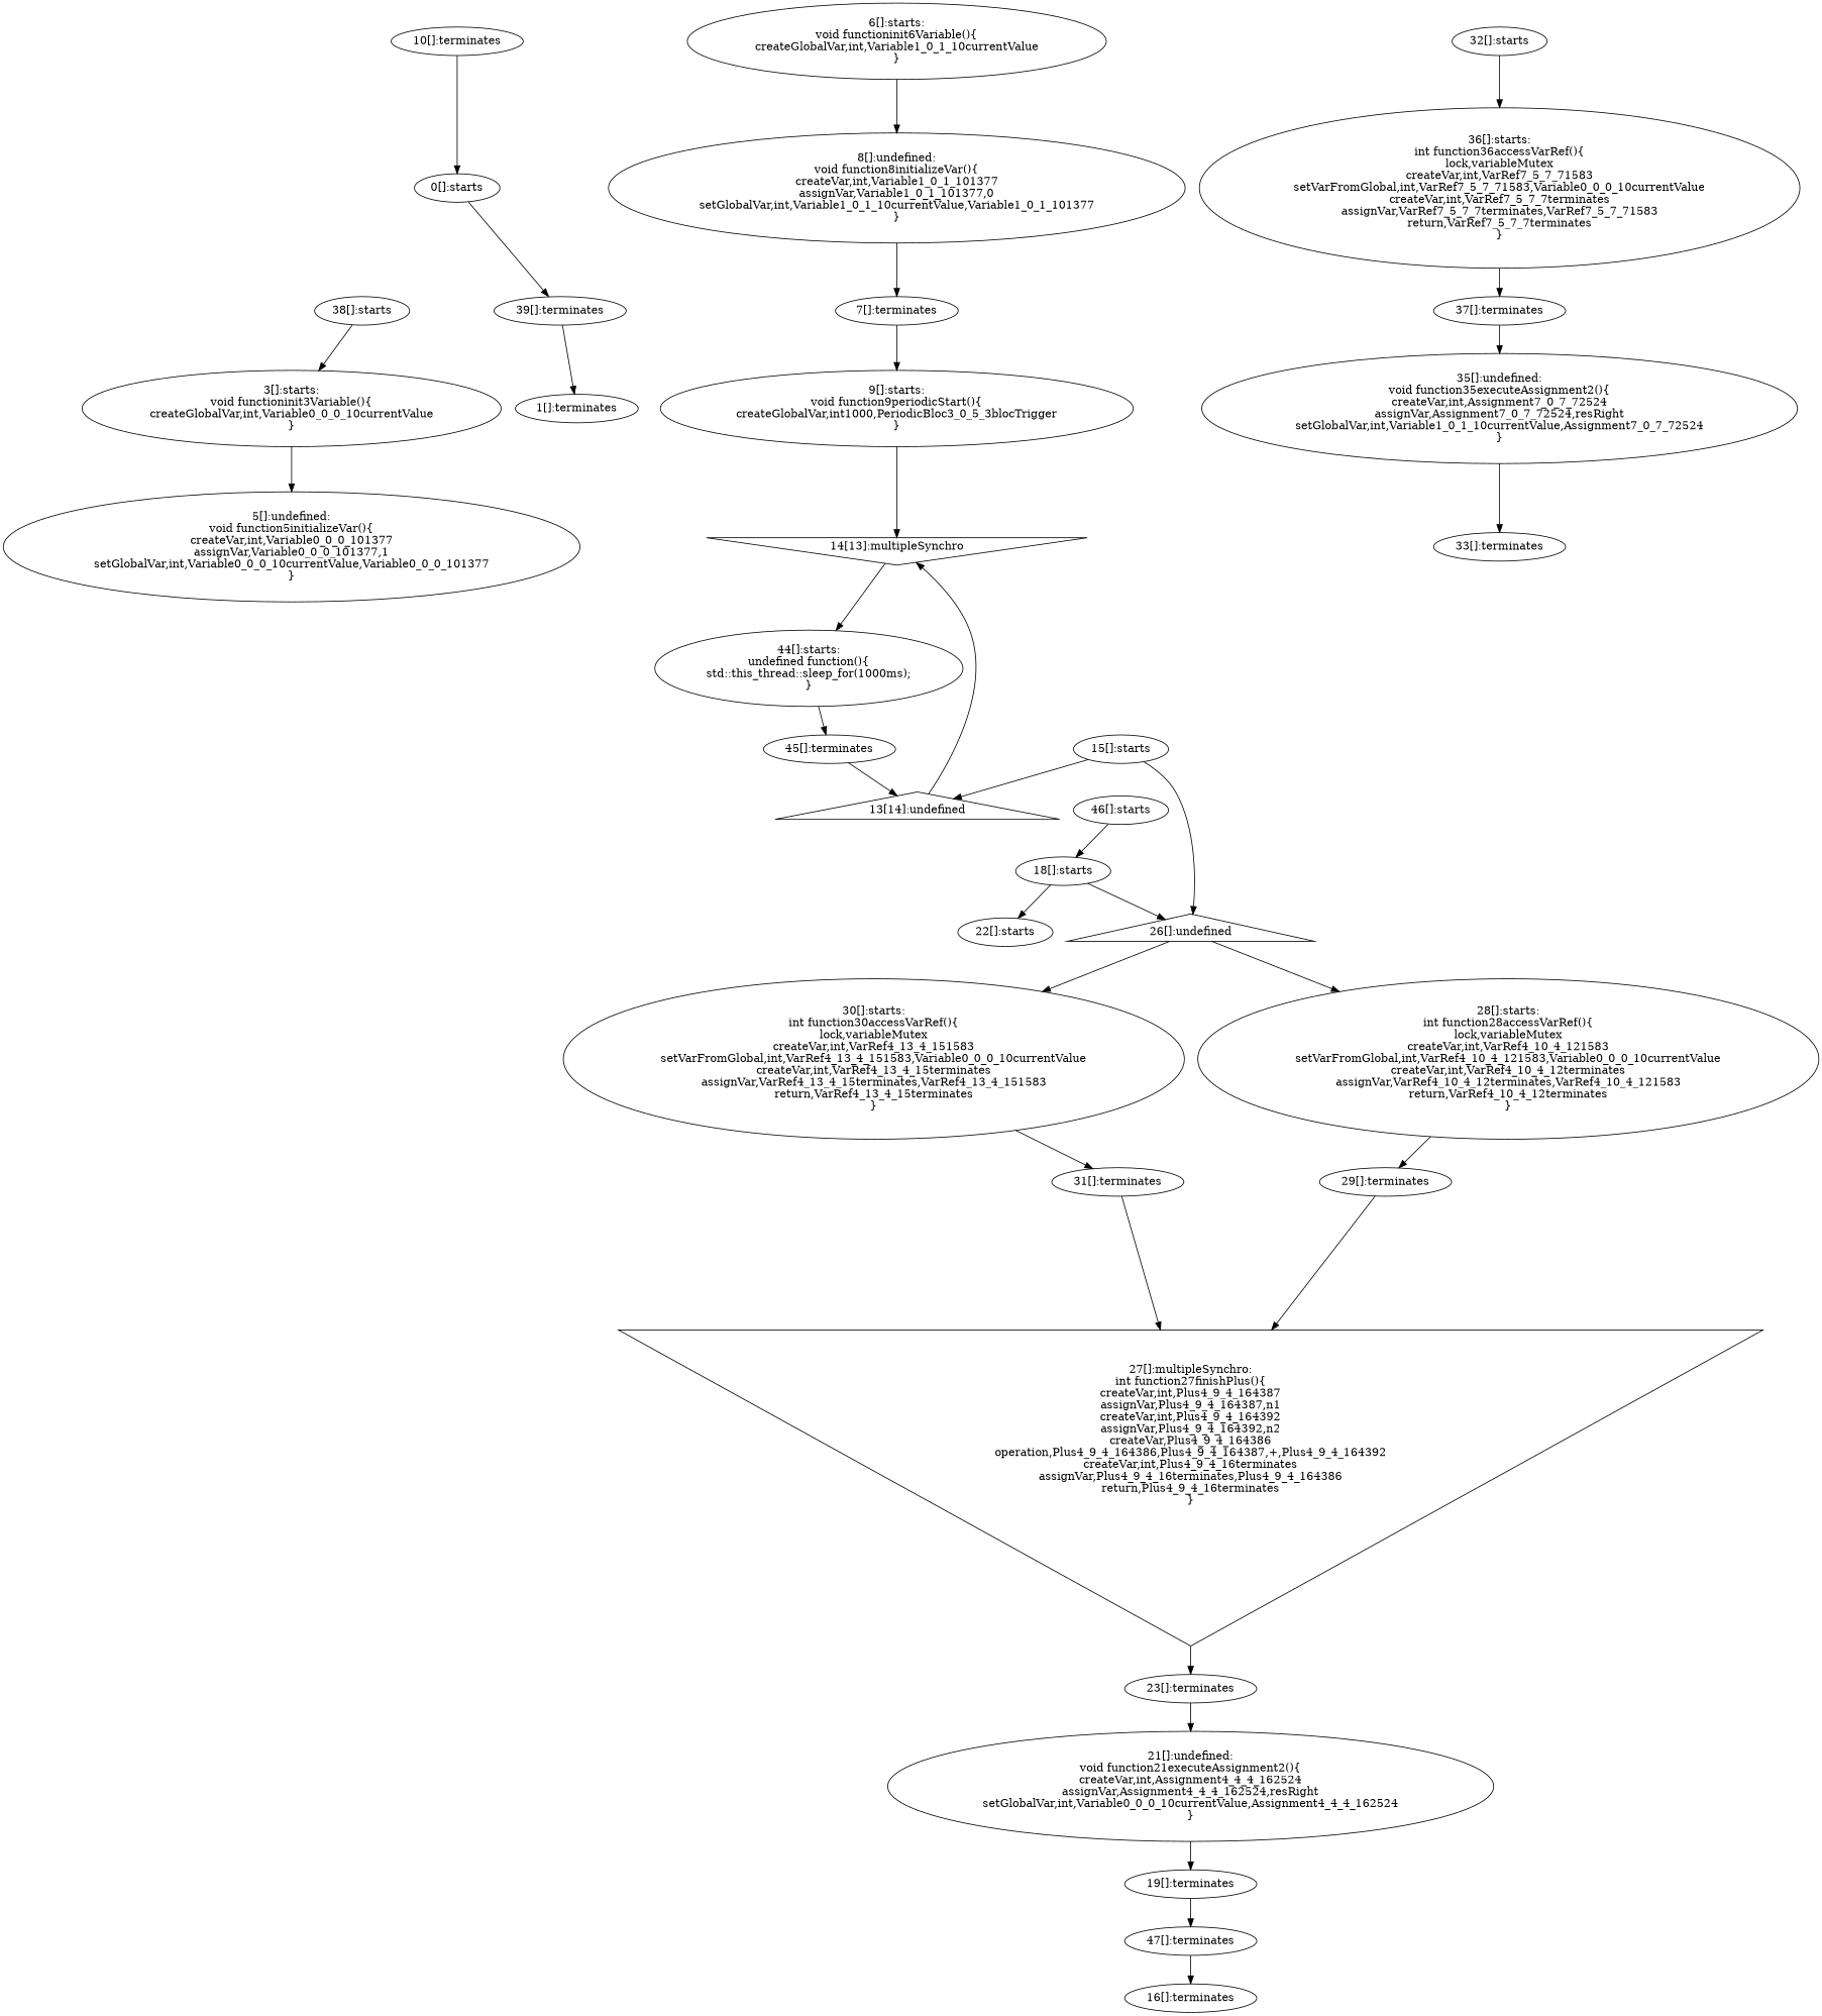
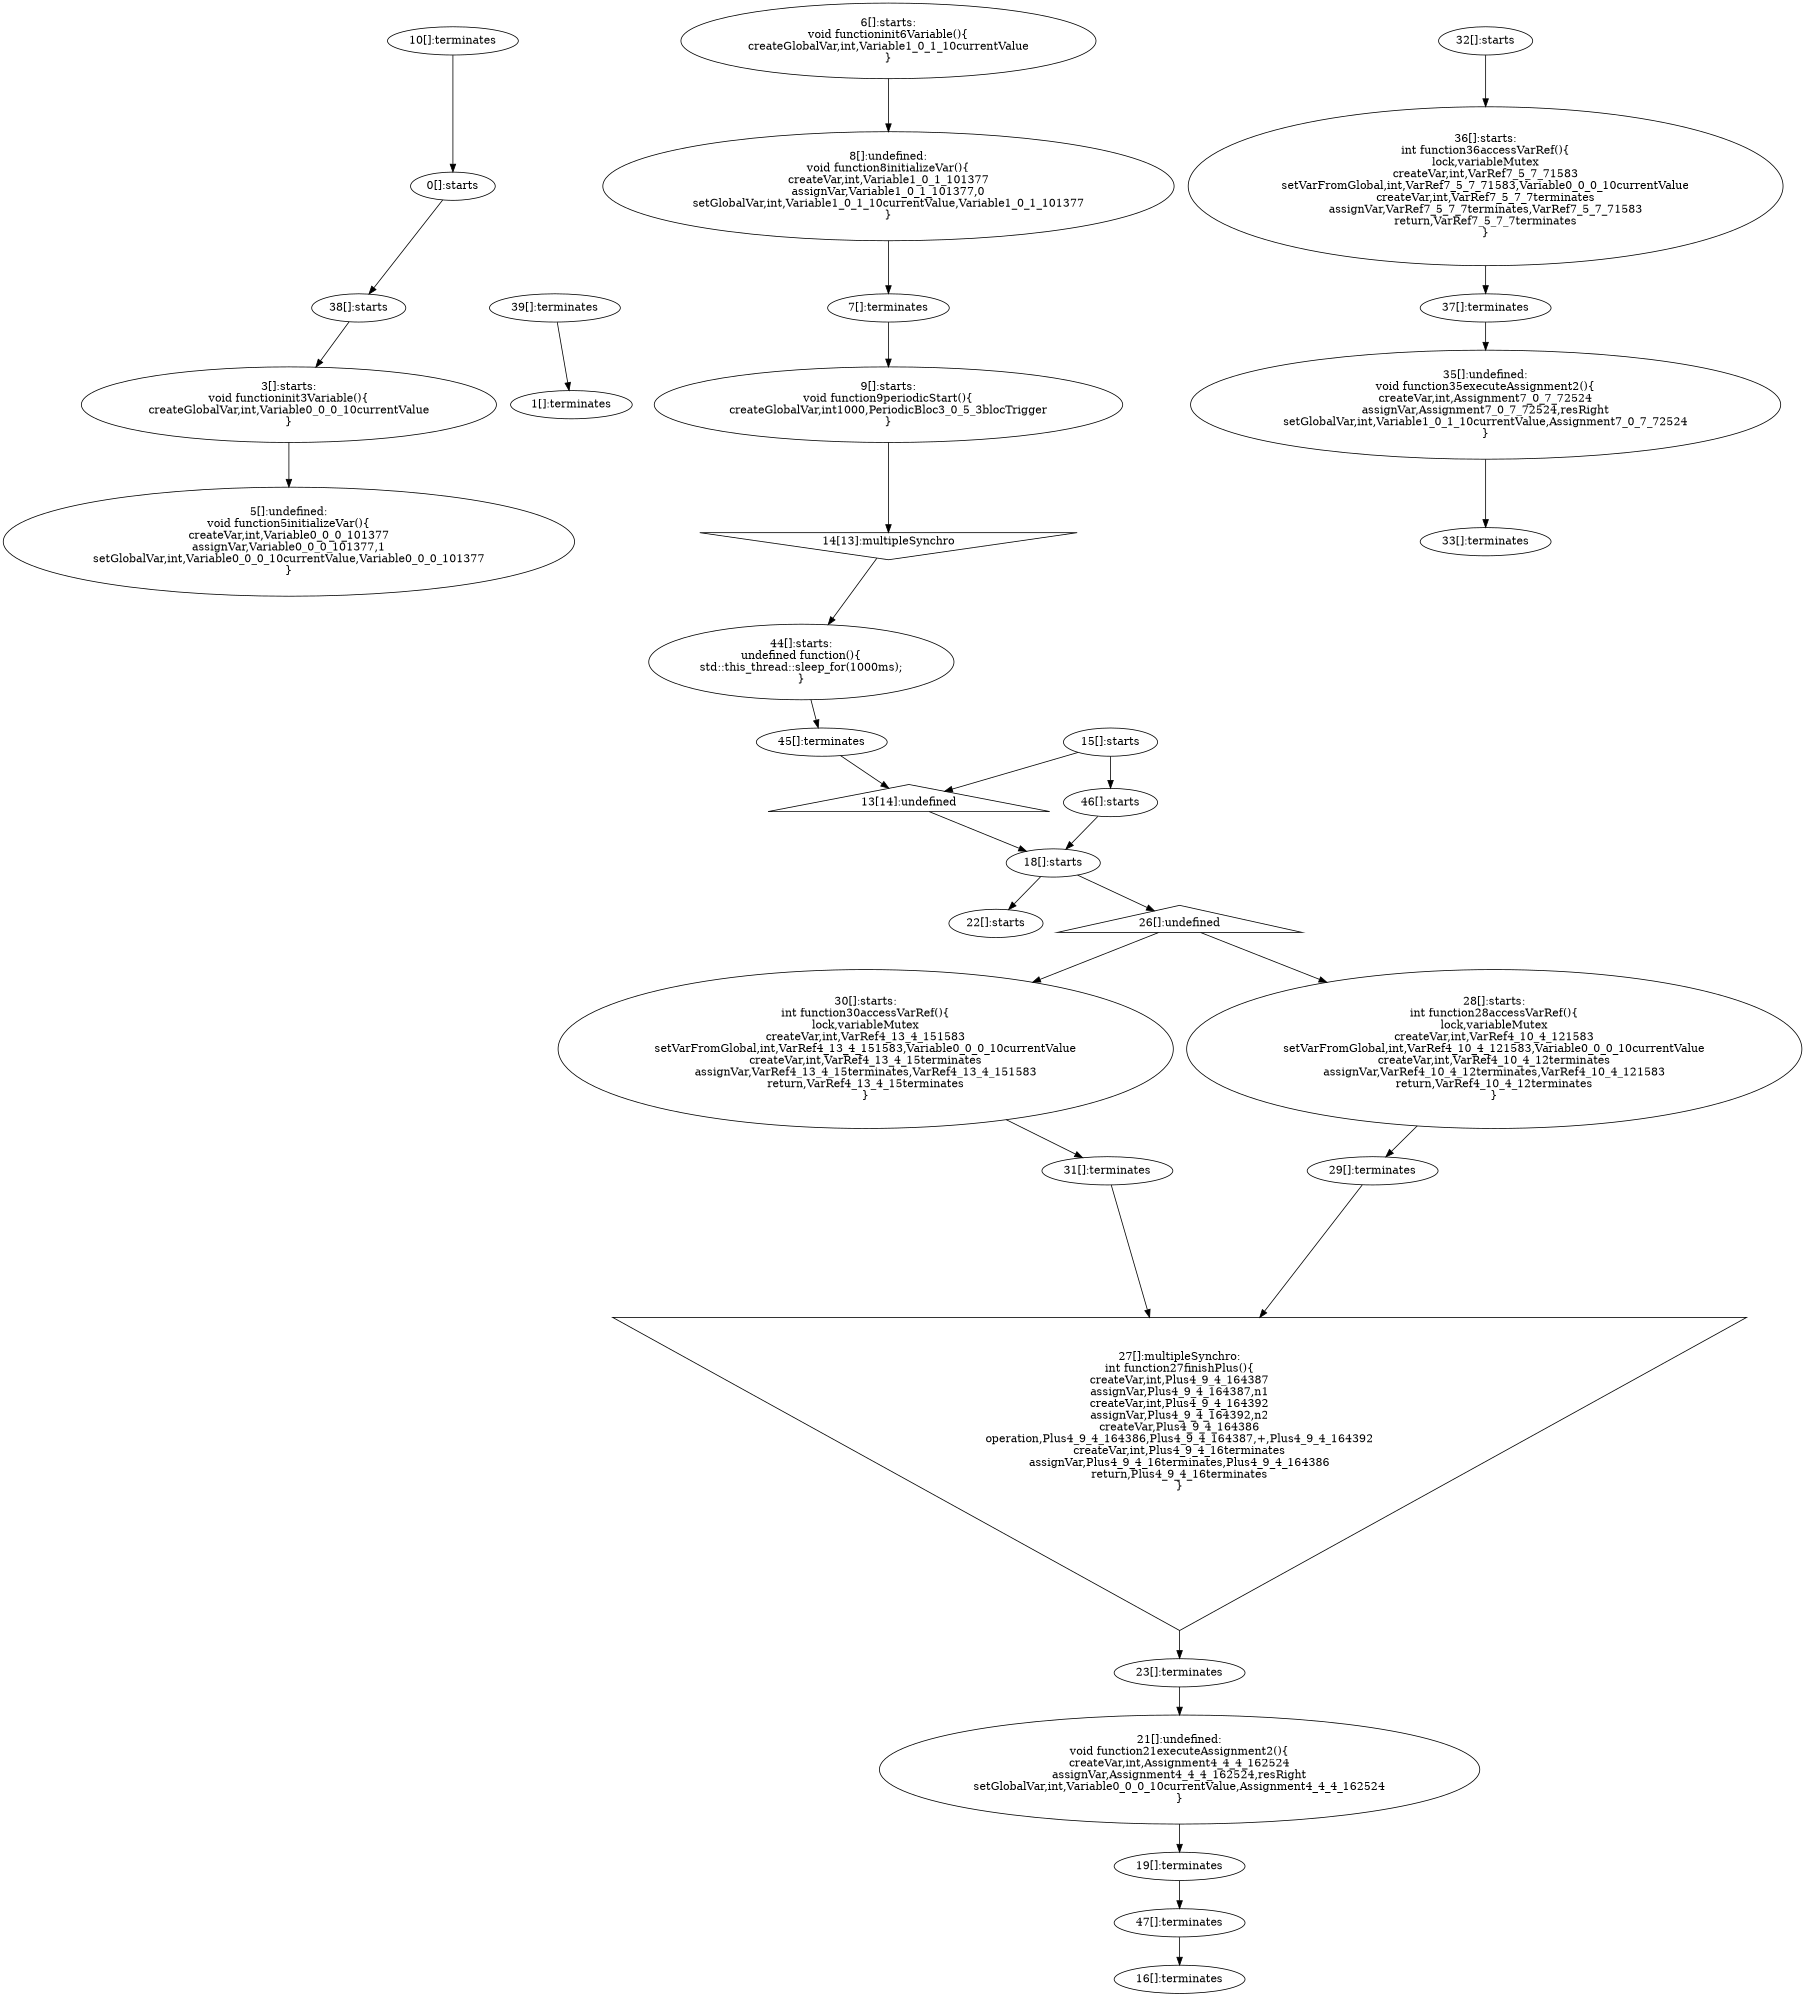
  digraph {
    node [shape=ellipse]
    n1 [label="0[]:starts"]
    n2 [label="38[]:starts"]
    n3 [label="3[]:starts:\nvoid functioninit3Variable(){\ncreateGlobalVar,int,Variable0_0_0_10currentValue\n}"]
    n4 [label="1[]:terminates"]
    n5 [label="5[]:undefined:\nvoid function5initializeVar(){\ncreateVar,int,Variable0_0_0_101377\nassignVar,Variable0_0_0_101377,1\nsetGlobalVar,int,Variable0_0_0_10currentValue,Variable0_0_0_101377\n}"]
    n6 [label="39[]:terminates"]
    n7 [label="6[]:starts:\nvoid functioninit6Variable(){\ncreateGlobalVar,int,Variable1_0_1_10currentValue\n}"]
    n8 [label="8[]:undefined:\nvoid function8initializeVar(){\ncreateVar,int,Variable1_0_1_101377\nassignVar,Variable1_0_1_101377,0\nsetGlobalVar,int,Variable1_0_1_10currentValue,Variable1_0_1_101377\n}"]
    n9 [label="7[]:terminates"]
    n10 [label="9[]:starts:\nvoid function9periodicStart(){\ncreateGlobalVar,int1000,PeriodicBloc3_0_5_3blocTrigger\n}"]
    n11 [label="14[13]:multipleSynchro" shape=invtriangle]
    n12 [label="44[]:starts:\nundefined function(){\nstd::this_thread::sleep_for(1000ms);\n}"]
    n13 [label="10[]:terminates"]
    n14 [label="32[]:starts"]
    n15 [label="36[]:starts:\nint function36accessVarRef(){\nlock,variableMutex\ncreateVar,int,VarRef7_5_7_71583\nsetVarFromGlobal,int,VarRef7_5_7_71583,Variable0_0_0_10currentValue\ncreateVar,int,VarRef7_5_7_7terminates\nassignVar,VarRef7_5_7_7terminates,VarRef7_5_7_71583\nreturn,VarRef7_5_7_7terminates\n}"]
    n16 [label="13[14]:undefined" shape=triangle]
    n17 [label="15[]:starts"]
    n18 [label="46[]:starts"]
    n19 [label="45[]:terminates"]
    n20 [label="37[]:terminates"]
    n21 [label="33[]:terminates"]
    n22 [label="35[]:undefined:\nvoid function35executeAssignment2(){\ncreateVar,int,Assignment7_0_7_72524\nassignVar,Assignment7_0_7_72524,resRight\nsetGlobalVar,int,Variable1_0_1_10currentValue,Assignment7_0_7_72524\n}"]
    n23 [label="18[]:starts"]
    n24 [label="16[]:terminates"]
    n25 [label="22[]:starts"]
    n26 [label="26[]:undefined" shape=triangle]
    n27 [label="47[]:terminates"]
    n28 [label="19[]:terminates"]
    n29 [label="21[]:undefined:\nvoid function21executeAssignment2(){\ncreateVar,int,Assignment4_4_4_162524\nassignVar,Assignment4_4_4_162524,resRight\nsetGlobalVar,int,Variable0_0_0_10currentValue,Assignment4_4_4_162524\n}"]
    n30 [label="30[]:starts:\nint function30accessVarRef(){\nlock,variableMutex\ncreateVar,int,VarRef4_13_4_151583\nsetVarFromGlobal,int,VarRef4_13_4_151583,Variable0_0_0_10currentValue\ncreateVar,int,VarRef4_13_4_15terminates\nassignVar,VarRef4_13_4_15terminates,VarRef4_13_4_151583\nreturn,VarRef4_13_4_15terminates\n}"]
    n31 [label="28[]:starts:\nint function28accessVarRef(){\nlock,variableMutex\ncreateVar,int,VarRef4_10_4_121583\nsetVarFromGlobal,int,VarRef4_10_4_121583,Variable0_0_0_10currentValue\ncreateVar,int,VarRef4_10_4_12terminates\nassignVar,VarRef4_10_4_12terminates,VarRef4_10_4_121583\nreturn,VarRef4_10_4_12terminates\n}"]
    n32 [label="23[]:terminates"]
    n33 [label="31[]:terminates"]
    n34 [label="29[]:terminates"]
    n35 [label="27[]:multipleSynchro:\nint function27finishPlus(){\ncreateVar,int,Plus4_9_4_164387\nassignVar,Plus4_9_4_164387,n1\ncreateVar,int,Plus4_9_4_164392\nassignVar,Plus4_9_4_164392,n2\ncreateVar,Plus4_9_4_164386\noperation,Plus4_9_4_164386,Plus4_9_4_164387,+,Plus4_9_4_164392\ncreateVar,int,Plus4_9_4_16terminates\nassignVar,Plus4_9_4_16terminates,Plus4_9_4_164386\nreturn,Plus4_9_4_16terminates\n}" shape=invtriangle]
-   n1 -> n6
+   n1 -> n2
    n2 -> n3
    n3 -> n5
    n6 -> n4
    n7 -> n8
    n8 -> n9
    n9 -> n10
    n10 -> n11
    n11 -> n12
    n12 -> n19
    n13 -> n1
    n14 -> n15
    n15 -> n20
-   n16 -> n11
+   n16 -> n23
    n17 -> n16
-   n17 -> n26
+   n17 -> n18
    n18 -> n23
    n19 -> n16
    n20 -> n22
    n22 -> n21
    n23 -> n25
    n23 -> n26
    n26 -> n30
    n26 -> n31
    n27 -> n24
    n28 -> n27
    n29 -> n28
    n30 -> n33
    n31 -> n34
    n32 -> n29
    n33 -> n35
    n34 -> n35
    n35 -> n32
  }
